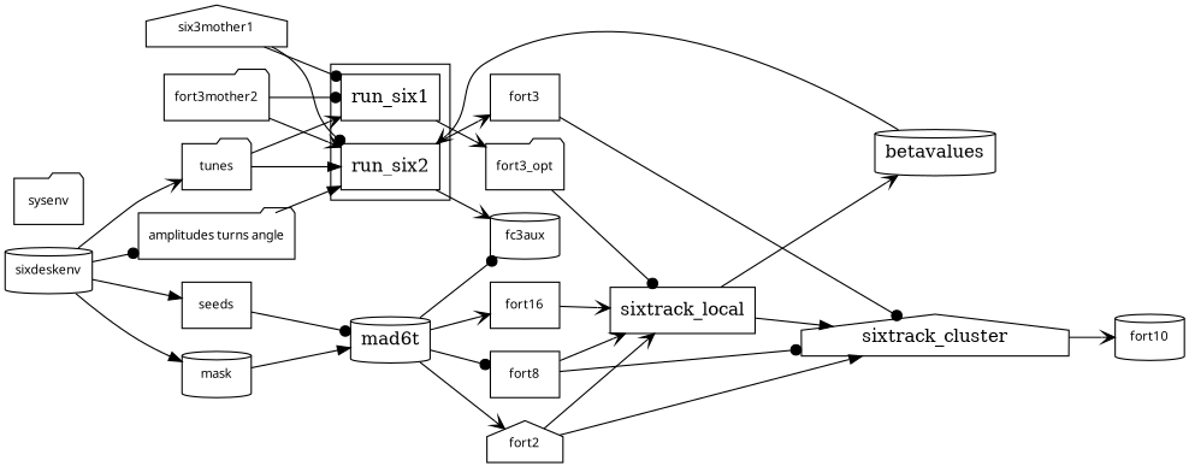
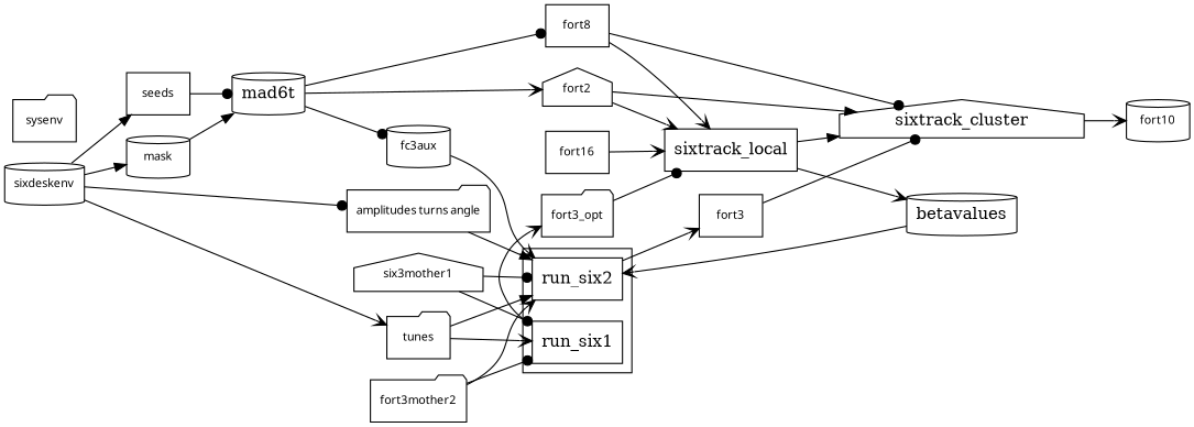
  digraph {
    fontname=Verdana
    fontsize=10
    rankdir=LR
    node [fontname=Verdana fontsize=10 shape=box]
    edge [arrowhead=vee]
    seeds
    tunes [shape=folder]
    "amplitudes turns angle" [shape=folder]
    sixdeskenv [shape=cylinder]
    sysenv [shape=folder]
    mask [shape=cylinder]
    n7 [label=six3mother1 shape=house]
    fort3mother2 [shape=folder]
    fc3aux [shape=cylinder]
    fort2 [shape=house]
    fort8
    fort16
    fort3
    fort10 [shape=cylinder]
    fort3_opt [shape=folder]
    run_six1 [fontname="" fontsize=""]
    run_six2 [fontname="" fontsize=""]
    mad6t [shape=cylinder fontname="" fontsize=""]
    sixtrack_local [fontname="" fontsize=""]
    sixtrack_cluster [shape=house fontname="" fontsize=""]
    betavalues [shape=cylinder fontname="" fontsize=""]
    subgraph sub_1 {
      seeds
      tunes
      "amplitudes turns angle"
    }
    subgraph sub_2 {
      sixdeskenv
      sysenv
      mask
      n7
      fort3mother2
      fc3aux
      fort2
      fort8
      fort16
      fort3
      fort10
      fort3_opt
    }
    subgraph cluster_3 {
      run_six1
      run_six2
    }
    seeds -> mad6t [arrowhead=dot]
    tunes -> run_six1
    tunes -> run_six2 [arrowhead=normal]
    "amplitudes turns angle" -> run_six2 [arrowhead=normal]
    sixdeskenv -> seeds [arrowhead=normal]
    sixdeskenv -> tunes
    sixdeskenv -> "amplitudes turns angle" [arrowhead=dot]
    sixdeskenv -> mask [arrowhead=normal]
    mask -> mad6t [arrowhead=normal]
    n7 -> run_six1 [arrowhead=dot]
    n7 -> run_six2 [arrowhead=dot]
    fort3mother2 -> run_six1 [arrowhead=dot]
    fort3mother2 -> run_six2
-   run_six2 -> fc3aux
+   fc3aux -> run_six2
    fort2 -> sixtrack_local
    fort2 -> sixtrack_cluster [arrowhead=normal]
    fort8 -> sixtrack_local
    fort8 -> sixtrack_cluster [arrowhead=dot]
    fort16 -> sixtrack_local
    fort3 -> sixtrack_cluster [arrowhead=dot]
    fort3_opt -> sixtrack_local [arrowhead=dot]
    run_six1 -> fort3_opt
    run_six2 -> fort3
    mad6t -> fc3aux [arrowhead=dot]
    mad6t -> fort2
    mad6t -> fort8 [arrowhead=dot]
-   mad6t -> fort16
    sixtrack_local -> sixtrack_cluster [arrowhead=normal]
    sixtrack_local -> betavalues
    sixtrack_cluster -> fort10
    betavalues -> run_six2
  }
